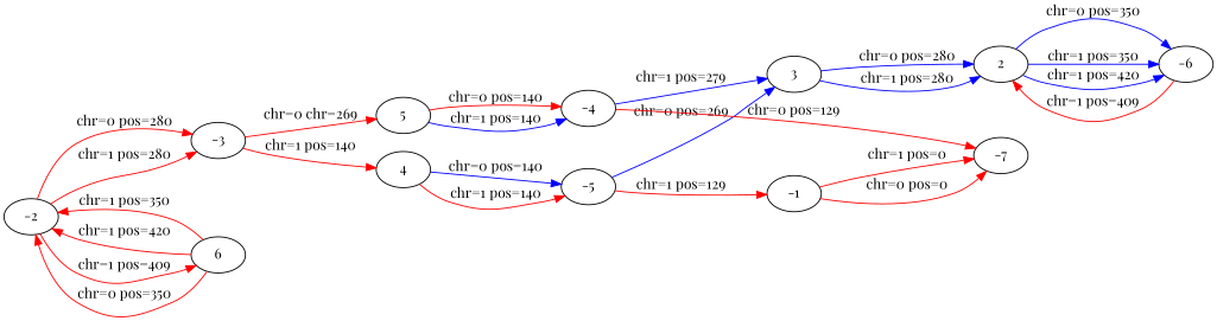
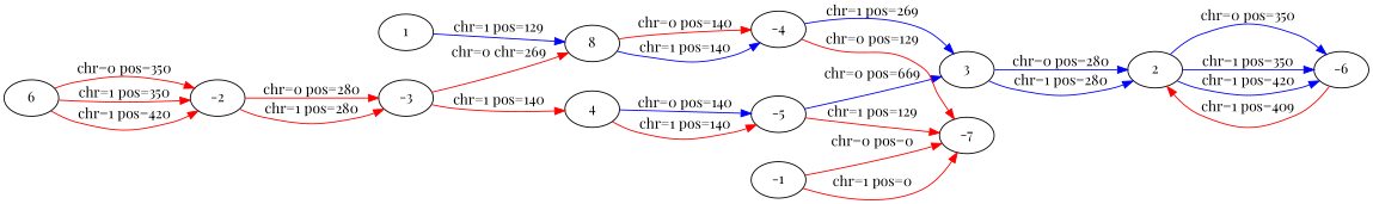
  digraph {
    fontname="Playfair Display"
    rankdir=LR
    node [fontname="Playfair Display"]
    edge [color=red fontname="Playfair Display"]
-   5
+   1
+   5 [label=8]
    4
    -5
    -4
    -1
    -7
    3
    2
    -6
    -3
    -2
    6
+   1 -> 5 [color=blue label="chr=1 pos=129"]
    5 -> -4 [label="chr=0 pos=140"]
    5 -> -4 [color=blue label="chr=1 pos=140"]
    4 -> -5 [color=blue label="chr=0 pos=140"]
    4 -> -5 [label="chr=1 pos=140"]
-   -5 -> -1 [label="chr=1 pos=129"]
-   -5 -> 3 [color=blue label="chr=0 pos=269"]
+   -5 -> -7 [label="chr=1 pos=129"]
+   -5 -> 3 [color=blue label="chr=0 pos=669"]
    -4 -> -7 [label="chr=0 pos=129"]
-   -4 -> 3 [color=blue label="chr=1 pos=279"]
+   -4 -> 3 [color=blue label="chr=1 pos=269"]
    -1 -> -7 [label="chr=0 pos=0"]
    -1 -> -7 [label="chr=1 pos=0"]
    3 -> 2 [color=blue label="chr=0 pos=280"]
    3 -> 2 [color=blue label="chr=1 pos=280"]
    2 -> -6 [color=blue label="chr=0 pos=350"]
    2 -> -6 [color=blue label="chr=1 pos=350"]
    2 -> -6 [color=blue label="chr=1 pos=420"]
    -6 -> 2 [label="chr=1 pos=409"]
    -3 -> 5 [label="chr=0 chr=269"]
    -3 -> 4 [label="chr=1 pos=140"]
    -2 -> -3 [label="chr=0 pos=280"]
    -2 -> -3 [label="chr=1 pos=280"]
-   -2 -> 6 [label="chr=1 pos=409"]
    6 -> -2 [label="chr=0 pos=350"]
    6 -> -2 [label="chr=1 pos=350"]
    6 -> -2 [label="chr=1 pos=420"]
  }
